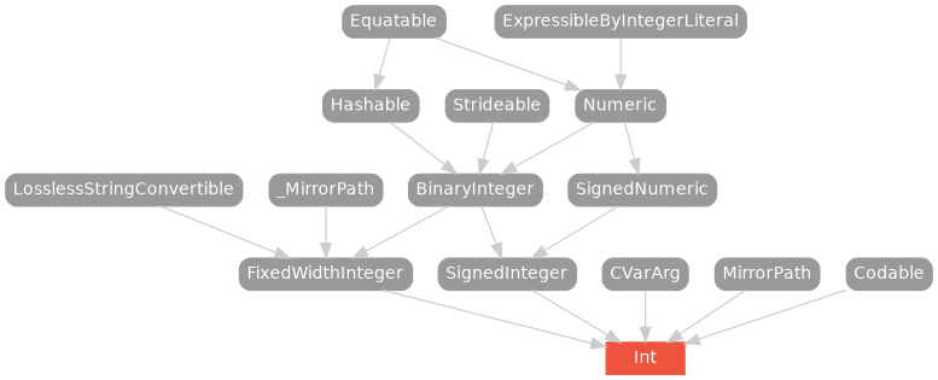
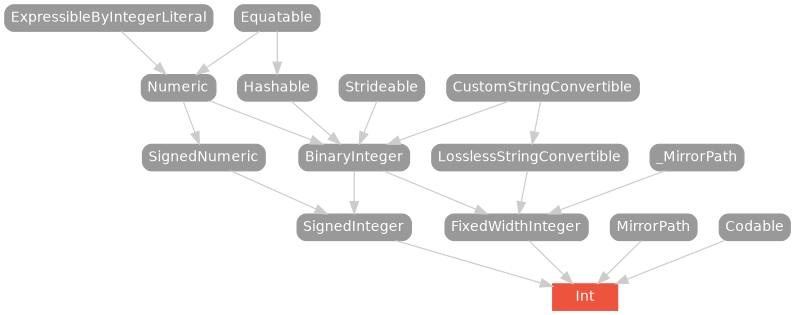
  strict digraph {
    node [color="#999999" fillcolor="#999999" fontcolor=white fontname=Helvetica fontsize=12 margin="0.07,0.05" shape=box style="filled,rounded"]
    edge [color="#cccccc"]
    Int [color="#ee543d" fillcolor="#ee543d" height=0.3 style=filled]
    BinaryInteger [height=0.3]
    FixedWidthInteger [height=0.3]
    SignedInteger [height=0.3]
-   CVarArg [height=0.3]
    Strideable [height=0.3]
+   CustomStringConvertible [height=0.3]
    LosslessStringConvertible [height=0.3]
    Equatable [height=0.3]
    Hashable [height=0.3]
    Numeric [height=0.3]
    SignedNumeric [height=0.3]
    ExpressibleByIntegerLiteral [height=0.3]
    MirrorPath [height=0.3]
    Codable [height=0.3]
    n16 [height=0.3 label=_MirrorPath]
    subgraph sub_1 {
      rank=max
      Int
    }
    BinaryInteger -> FixedWidthInteger
    BinaryInteger -> SignedInteger
    FixedWidthInteger -> Int
    SignedInteger -> Int
-   CVarArg -> Int
    Strideable -> BinaryInteger
+   CustomStringConvertible -> BinaryInteger
+   CustomStringConvertible -> LosslessStringConvertible
    LosslessStringConvertible -> FixedWidthInteger
    Equatable -> Hashable
    Equatable -> Numeric
    Hashable -> BinaryInteger
    Numeric -> BinaryInteger
    Numeric -> SignedNumeric
    SignedNumeric -> SignedInteger
    ExpressibleByIntegerLiteral -> Numeric
    MirrorPath -> Int
    Codable -> Int
    n16 -> FixedWidthInteger
  }
